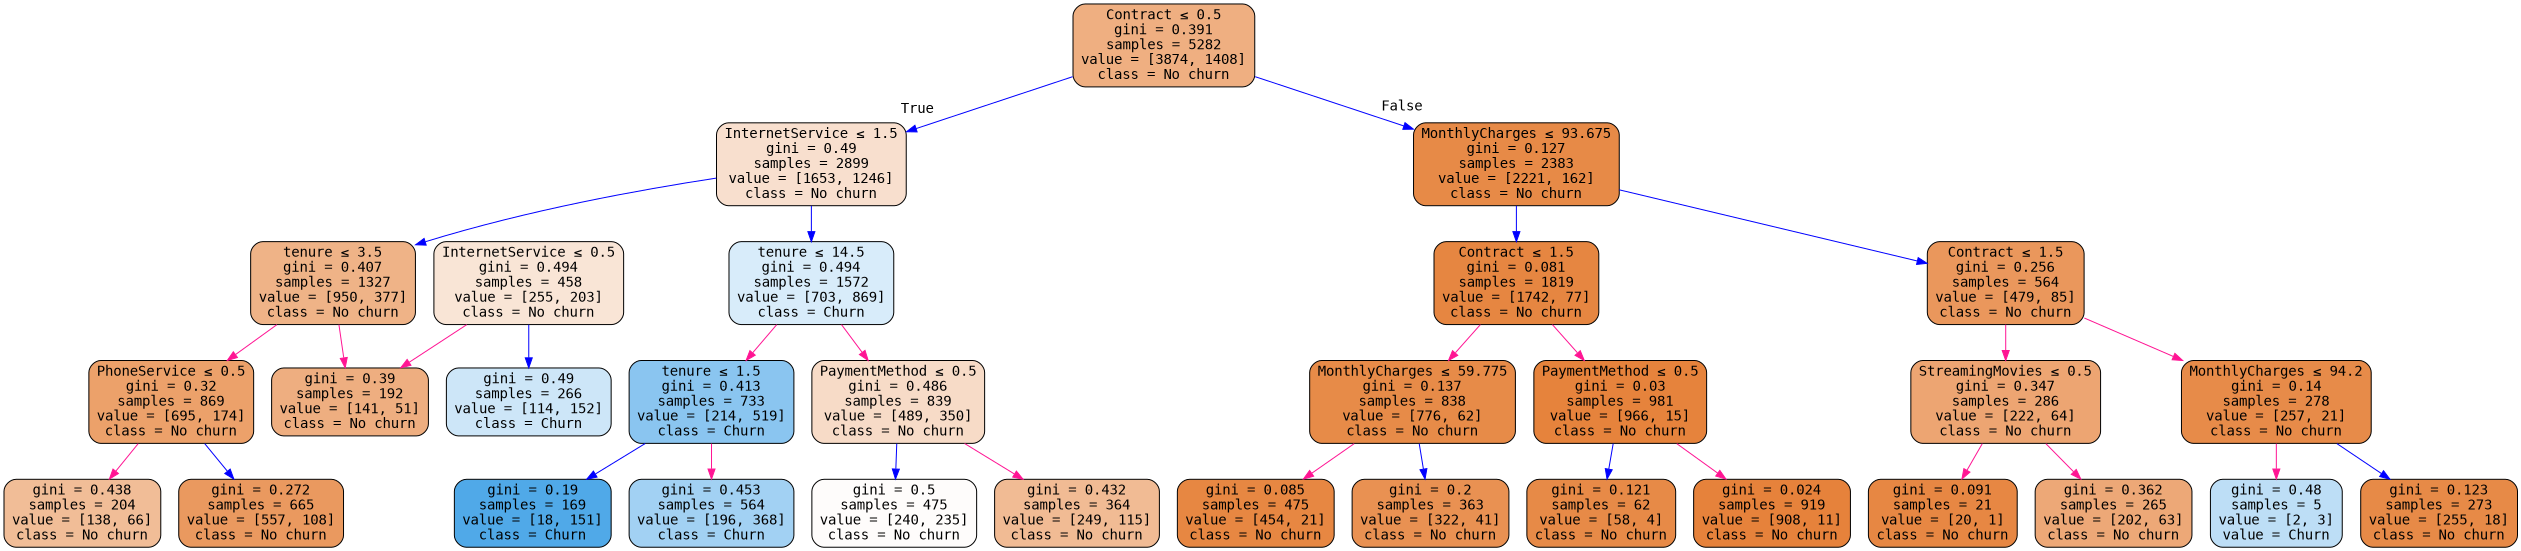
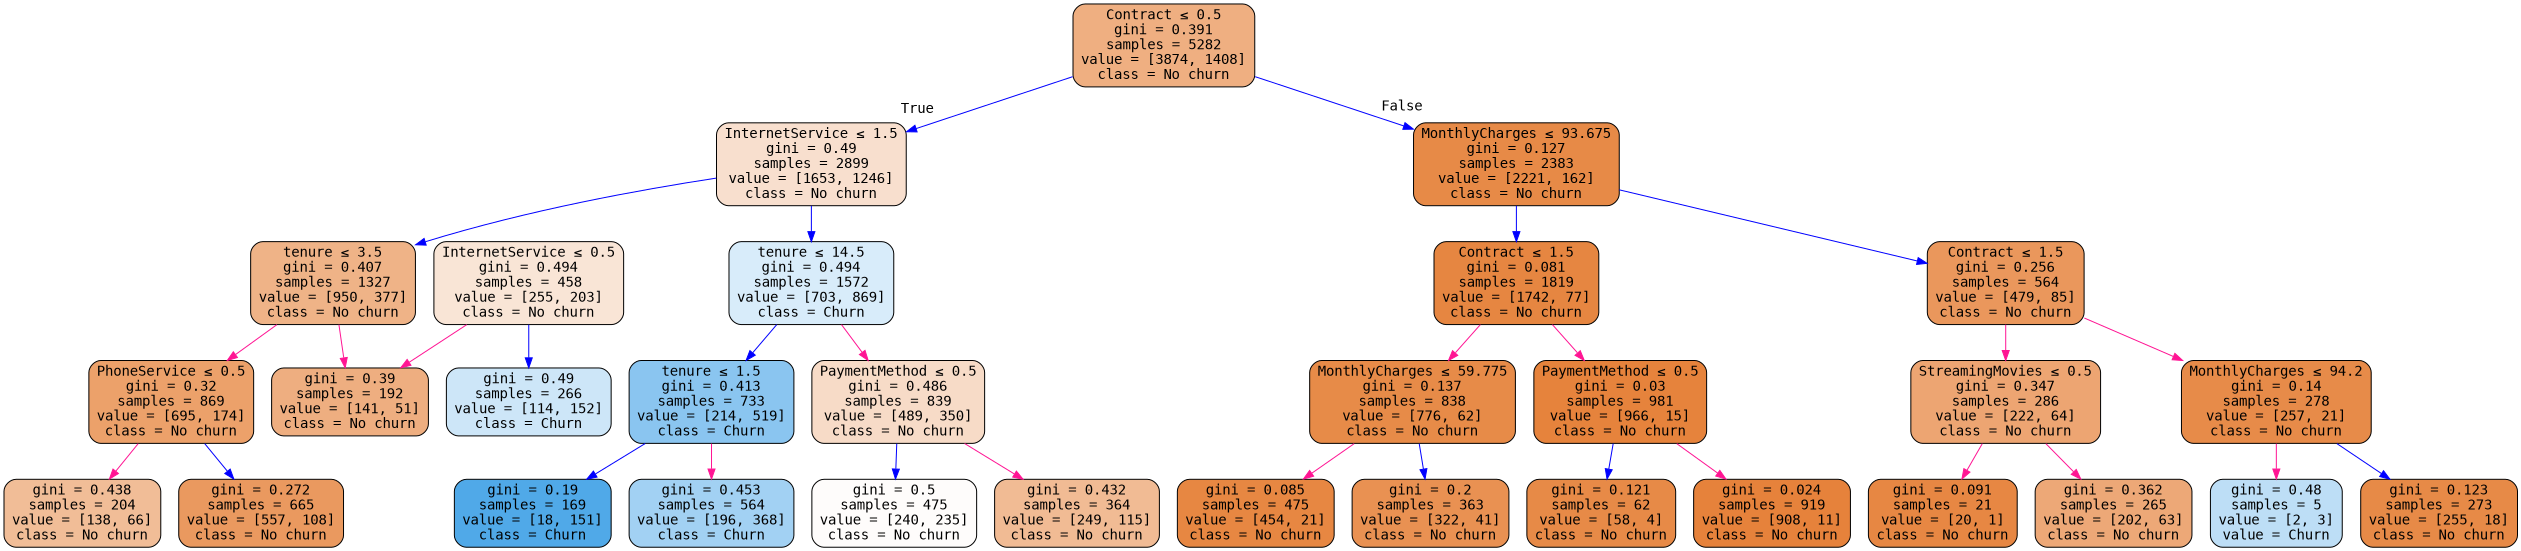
  digraph {
    fontname="DejaVu Sans Mono"
    node [color=black fillcolor="#e58139ed" fontname="DejaVu Sans Mono" shape=box style="filled, rounded"]
    edge [color=deeppink fontname="DejaVu Sans Mono"]
    n1 [fillcolor="#e58139a2" label=<Contract &le; 0.5<br/>gini = 0.391<br/>samples = 5282<br/>value = [3874, 1408]<br/>class = No churn>]
    n2 [fillcolor="#e581393f" label=<InternetService &le; 1.5<br/>gini = 0.49<br/>samples = 2899<br/>value = [1653, 1246]<br/>class = No churn>]
    n3 [fillcolor="#e58139ec" label=<MonthlyCharges &le; 93.675<br/>gini = 0.127<br/>samples = 2383<br/>value = [2221, 162]<br/>class = No churn>]
    n4 [fillcolor="#e581399a" label=<tenure &le; 3.5<br/>gini = 0.407<br/>samples = 1327<br/>value = [950, 377]<br/>class = No churn>]
    n5 [fillcolor="#399de531" label=<tenure &le; 14.5<br/>gini = 0.494<br/>samples = 1572<br/>value = [703, 869]<br/>class = Churn>]
    n6 [fillcolor="#e58139f4" label=<Contract &le; 1.5<br/>gini = 0.081<br/>samples = 1819<br/>value = [1742, 77]<br/>class = No churn>]
    n7 [fillcolor="#e58139d2" label=<Contract &le; 1.5<br/>gini = 0.256<br/>samples = 564<br/>value = [479, 85]<br/>class = No churn>]
    n8 [fillcolor="#e58139bf" label=<PhoneService &le; 0.5<br/>gini = 0.32<br/>samples = 869<br/>value = [695, 174]<br/>class = No churn>]
    n9 [fillcolor="#e58139a3" label=<gini = 0.39<br/>samples = 192<br/>value = [141, 51]<br/>class = No churn>]
    n10 [fillcolor="#399de596" label=<tenure &le; 1.5<br/>gini = 0.413<br/>samples = 733<br/>value = [214, 519]<br/>class = Churn>]
    n11 [fillcolor="#e5813948" label=<PaymentMethod &le; 0.5<br/>gini = 0.486<br/>samples = 839<br/>value = [489, 350]<br/>class = No churn>]
    n12 [fillcolor="#e5813934" label=<InternetService &le; 0.5<br/>gini = 0.494<br/>samples = 458<br/>value = [255, 203]<br/>class = No churn>]
    n13 [fillcolor="#399de540" label=<gini = 0.49<br/>samples = 266<br/>value = [114, 152]<br/>class = Churn>]
    n14 [fillcolor="#e5813985" label=<gini = 0.438<br/>samples = 204<br/>value = [138, 66]<br/>class = No churn>]
    n15 [fillcolor="#e58139ce" label=<gini = 0.272<br/>samples = 665<br/>value = [557, 108]<br/>class = No churn>]
    n16 [fillcolor="#399de5e1" label=<gini = 0.19<br/>samples = 169<br/>value = [18, 151]<br/>class = Churn>]
    n17 [fillcolor="#399de577" label=<gini = 0.453<br/>samples = 564<br/>value = [196, 368]<br/>class = Churn>]
    n18 [fillcolor="#e5813905" label=<gini = 0.5<br/>samples = 475<br/>value = [240, 235]<br/>class = No churn>]
    n19 [fillcolor="#e5813989" label=<gini = 0.432<br/>samples = 364<br/>value = [249, 115]<br/>class = No churn>]
    n20 [fillcolor="#e58139eb" label=<MonthlyCharges &le; 59.775<br/>gini = 0.137<br/>samples = 838<br/>value = [776, 62]<br/>class = No churn>]
    n21 [fillcolor="#e58139fb" label=<PaymentMethod &le; 0.5<br/>gini = 0.03<br/>samples = 981<br/>value = [966, 15]<br/>class = No churn>]
    n22 [fillcolor="#e58139b5" label=<StreamingMovies &le; 0.5<br/>gini = 0.347<br/>samples = 286<br/>value = [222, 64]<br/>class = No churn>]
    n23 [fillcolor="#e58139ea" label=<MonthlyCharges &le; 94.2<br/>gini = 0.14<br/>samples = 278<br/>value = [257, 21]<br/>class = No churn>]
    n24 [fillcolor="#e58139f3" label=<gini = 0.085<br/>samples = 475<br/>value = [454, 21]<br/>class = No churn>]
    n25 [fillcolor="#e58139df" label=<gini = 0.2<br/>samples = 363<br/>value = [322, 41]<br/>class = No churn>]
    n26 [label=<gini = 0.121<br/>samples = 62<br/>value = [58, 4]<br/>class = No churn>]
    n27 [fillcolor="#e58139fc" label=<gini = 0.024<br/>samples = 919<br/>value = [908, 11]<br/>class = No churn>]
    n28 [fillcolor="#e58139f2" label=<gini = 0.091<br/>samples = 21<br/>value = [20, 1]<br/>class = No churn>]
    n29 [fillcolor="#e58139af" label=<gini = 0.362<br/>samples = 265<br/>value = [202, 63]<br/>class = No churn>]
    n30 [fillcolor="#399de555" label=<gini = 0.48<br/>samples = 5<br/>value = [2, 3]<br/>value = Churn>]
    n31 [label=<gini = 0.123<br/>samples = 273<br/>value = [255, 18]<br/>class = No churn>]
    n1 -> n2 [color=blue headlabel=True labelangle=45 labeldistance=2.5]
    n1 -> n3 [color=blue headlabel=False labelangle=-45 labeldistance=2.5]
    n2 -> n4 [color=blue]
    n2 -> n5 [color=blue]
    n3 -> n6 [color=blue]
    n3 -> n7 [color=blue]
    n4 -> n8
    n4 -> n9
-   n5 -> n10
+   n5 -> n10 [color=blue]
    n5 -> n11
    n6 -> n20
    n6 -> n21
    n7 -> n22
    n7 -> n23
    n8 -> n14
    n8 -> n15 [color=blue]
    n10 -> n16 [color=blue]
    n10 -> n17
    n11 -> n18 [color=blue]
    n11 -> n19
    n12 -> n9
    n12 -> n13 [color=blue]
    n20 -> n24
    n20 -> n25 [color=blue]
    n21 -> n26 [color=blue]
    n21 -> n27
    n22 -> n28
    n22 -> n29
    n23 -> n30
    n23 -> n31 [color=blue]
  }
